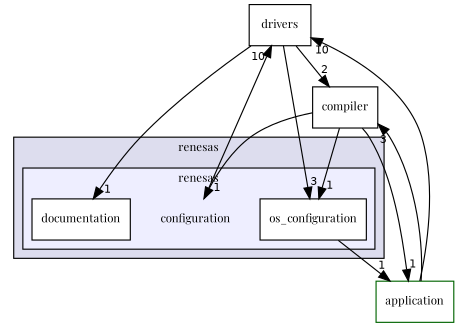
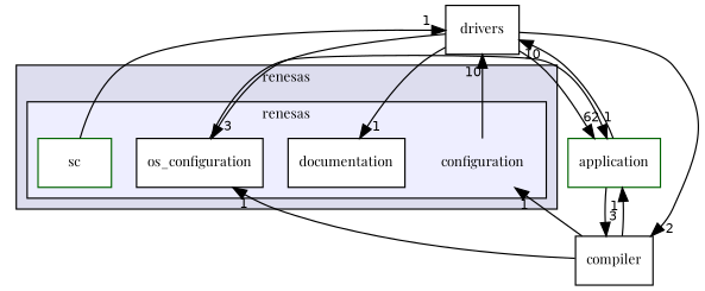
  digraph {
    compound=true
    fontname="Playfair Display"
    node [color=black fontname="Playfair Display" fontsize=10 shape=box fillcolor=white style=filled]
    edge [fontname="Playfair Display" headlabel=1 labeldistance=1.5 labelfontname=Helvetica labelfontsize=10]
    n1 [label=configuration shape=plaintext fillcolor="" style=""]
    n2 [label=documentation]
    n3 [label=os_configuration]
+   n4 [color=darkgreen label=sc]
    n5 [label=drivers]
    n6 [color=darkgreen label=application]
    n7 [label=compiler]
    subgraph cluster_1 {
      bgcolor="#ddddee"
      fontsize=10
      label=renesas
      pencolor=black
      subgraph cluster_2 {
        bgcolor="#eeeeff"
        fontsize=10
        label=renesas
        pencolor=black
        n1
        n2
        n3
+       n4
      }
    }
    n1 -> n5 [headlabel=10]
    n3 -> n6
+   n4 -> n5
    n5 -> n2
    n5 -> n3 [headlabel=3]
+   n5 -> n6 [headlabel=62]
    n5 -> n7 [headlabel=2]
    n6 -> n5 [headlabel=10]
    n6 -> n7 [headlabel=3]
    n7 -> n1
    n7 -> n3
    n7 -> n6
  }
